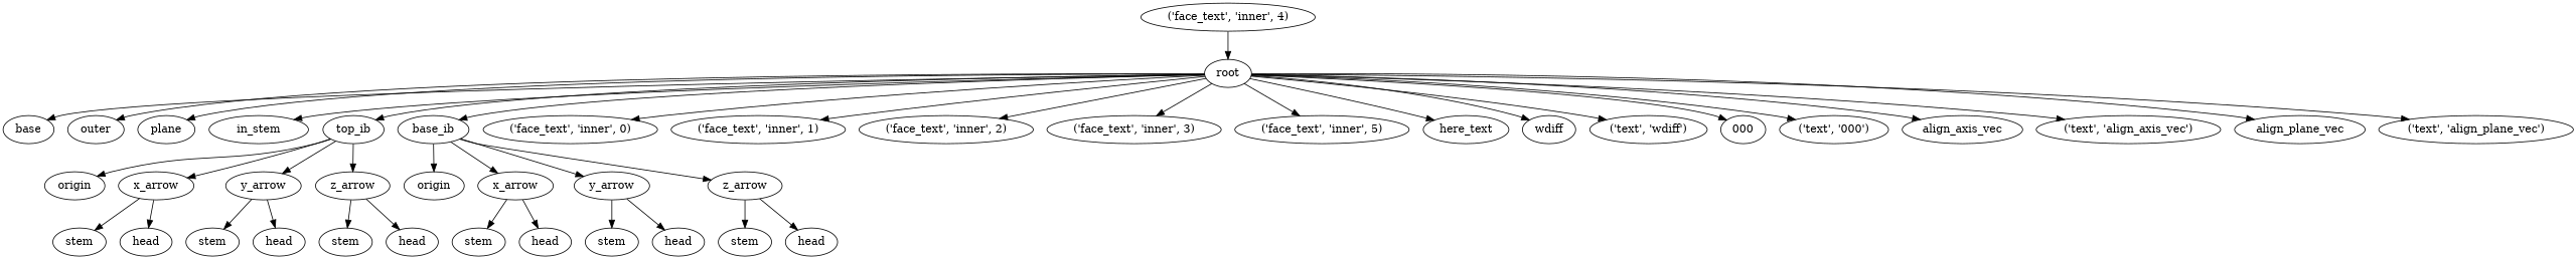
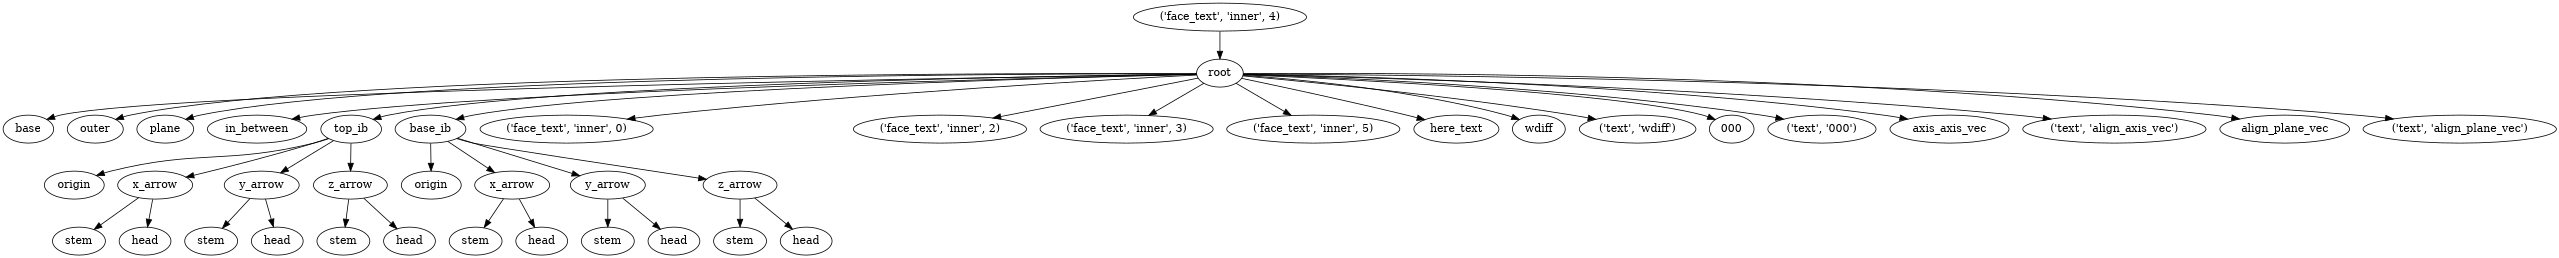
  digraph {
    n1 [label=root]
    n2 [label=base]
    n3 [label=outer]
    n4 [label=plane]
-   n5 [label=in_stem]
+   n5 [label=in_between]
    n6 [label=top_ib]
    n7 [label=base_ib]
    n8 [label="\('face_text',\ 'inner',\ 0\)"]
-   n9 [label="\('face_text',\ 'inner',\ 1\)"]
    n10 [label="\('face_text',\ 'inner',\ 2\)"]
    n11 [label="\('face_text',\ 'inner',\ 3\)"]
    n12 [label="\('face_text',\ 'inner',\ 5\)"]
    n13 [label=here_text]
    n14 [label=wdiff]
    n15 [label="\('text',\ 'wdiff'\)"]
    n16 [label=000]
    n17 [label="\('text',\ '000'\)"]
-   n18 [label=align_axis_vec]
+   n18 [label=axis_axis_vec]
    n19 [label="\('text',\ 'align_axis_vec'\)"]
    n20 [label=align_plane_vec]
    n21 [label="\('text',\ 'align_plane_vec'\)"]
    n22 [label=origin]
    n23 [label=x_arrow]
    n24 [label=y_arrow]
    n25 [label=z_arrow]
    n26 [label=origin]
    n27 [label=x_arrow]
    n28 [label=y_arrow]
    n29 [label=z_arrow]
    n30 [label="\('face_text',\ 'inner',\ 4\)"]
    n31 [label=stem]
    n32 [label=head]
    n33 [label=stem]
    n34 [label=head]
    n35 [label=stem]
    n36 [label=head]
    n37 [label=stem]
    n38 [label=head]
    n39 [label=stem]
    n40 [label=head]
    n41 [label=stem]
    n42 [label=head]
    n1 -> n2
    n1 -> n3
    n1 -> n4
    n1 -> n5
    n1 -> n6
    n1 -> n7
    n1 -> n8
-   n1 -> n9
    n1 -> n10
    n1 -> n11
    n1 -> n12
    n1 -> n13
    n1 -> n14
    n1 -> n15
    n1 -> n16
    n1 -> n17
    n1 -> n18
    n1 -> n19
    n1 -> n20
    n1 -> n21
    n6 -> n22
    n6 -> n23
    n6 -> n24
    n6 -> n25
    n7 -> n26
    n7 -> n27
    n7 -> n28
    n7 -> n29
    n23 -> n31
    n23 -> n32
    n24 -> n33
    n24 -> n34
    n25 -> n35
    n25 -> n36
    n27 -> n37
    n27 -> n38
    n28 -> n39
    n28 -> n40
    n29 -> n41
    n29 -> n42
    n30 -> n1
  }
